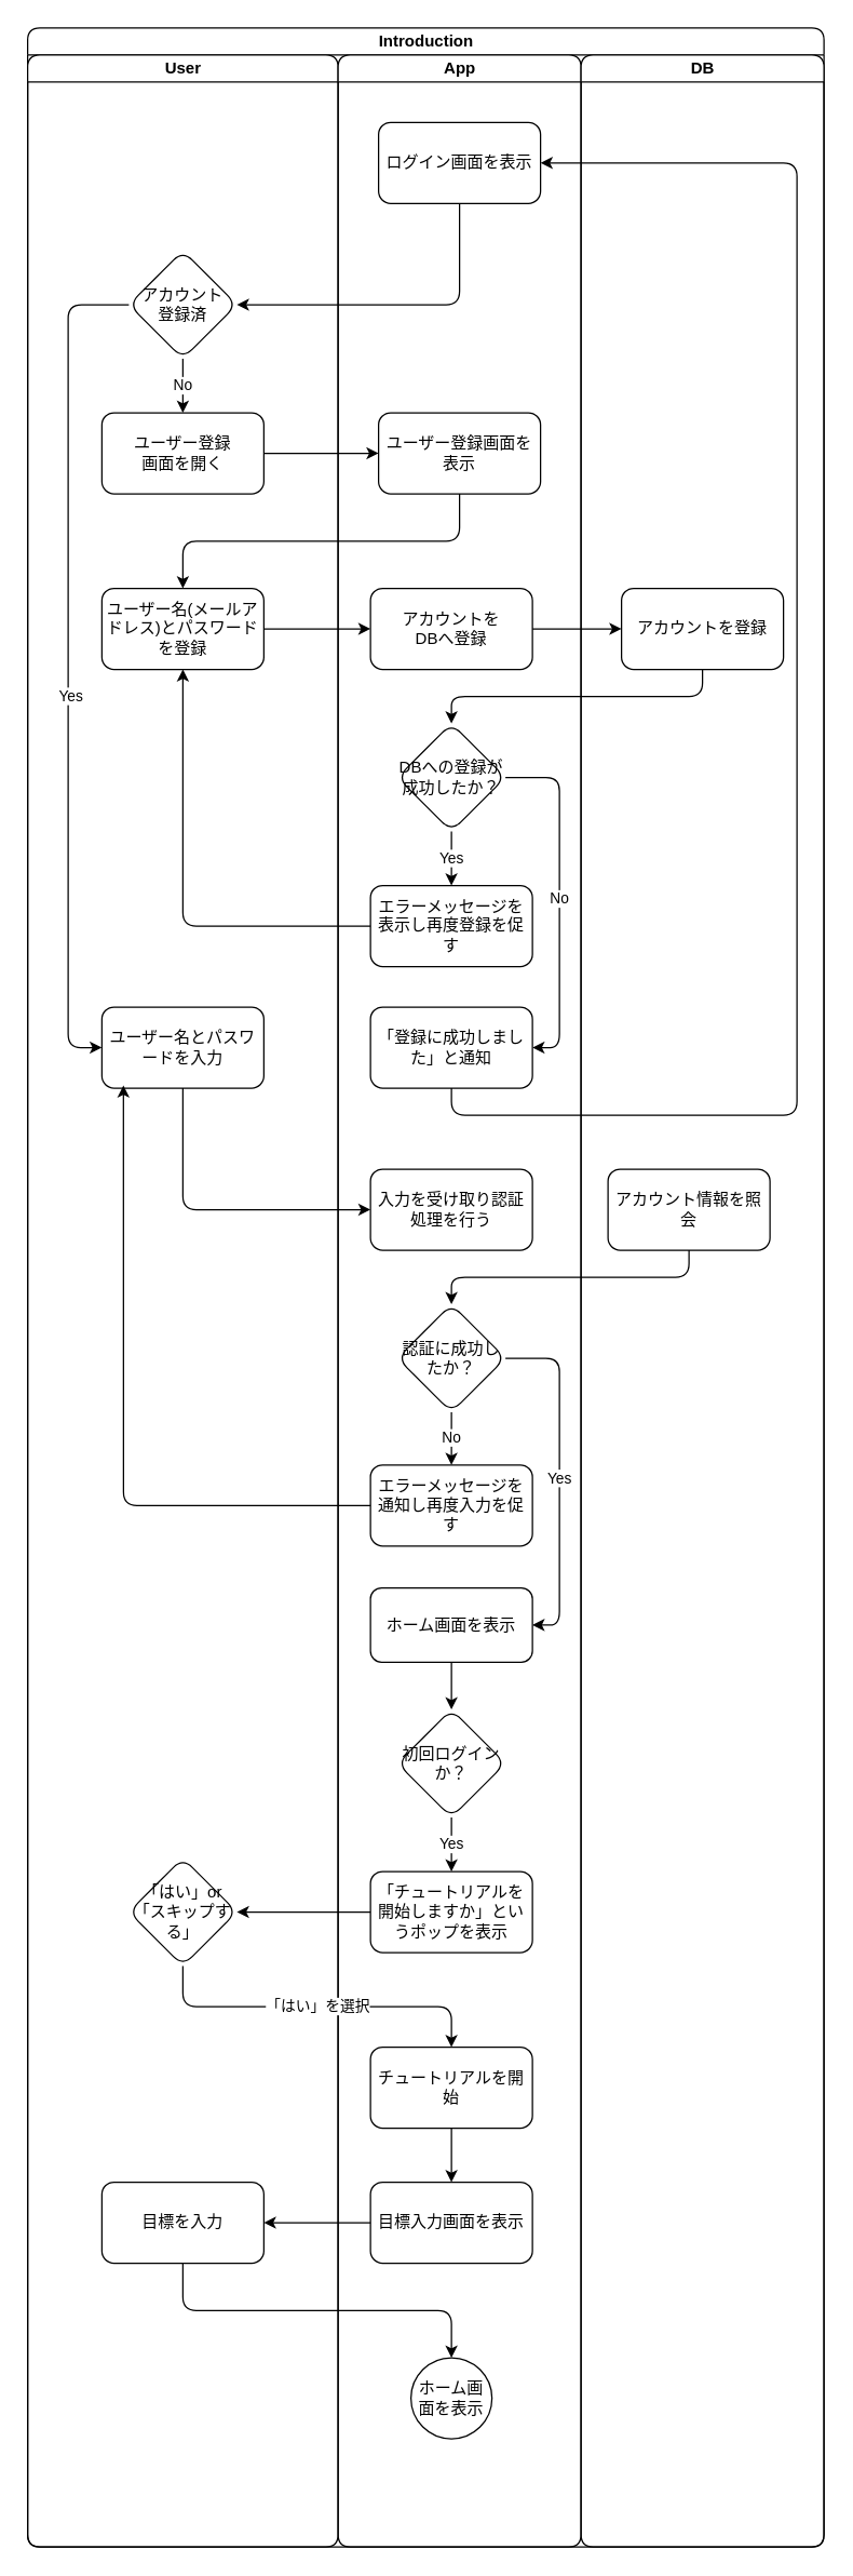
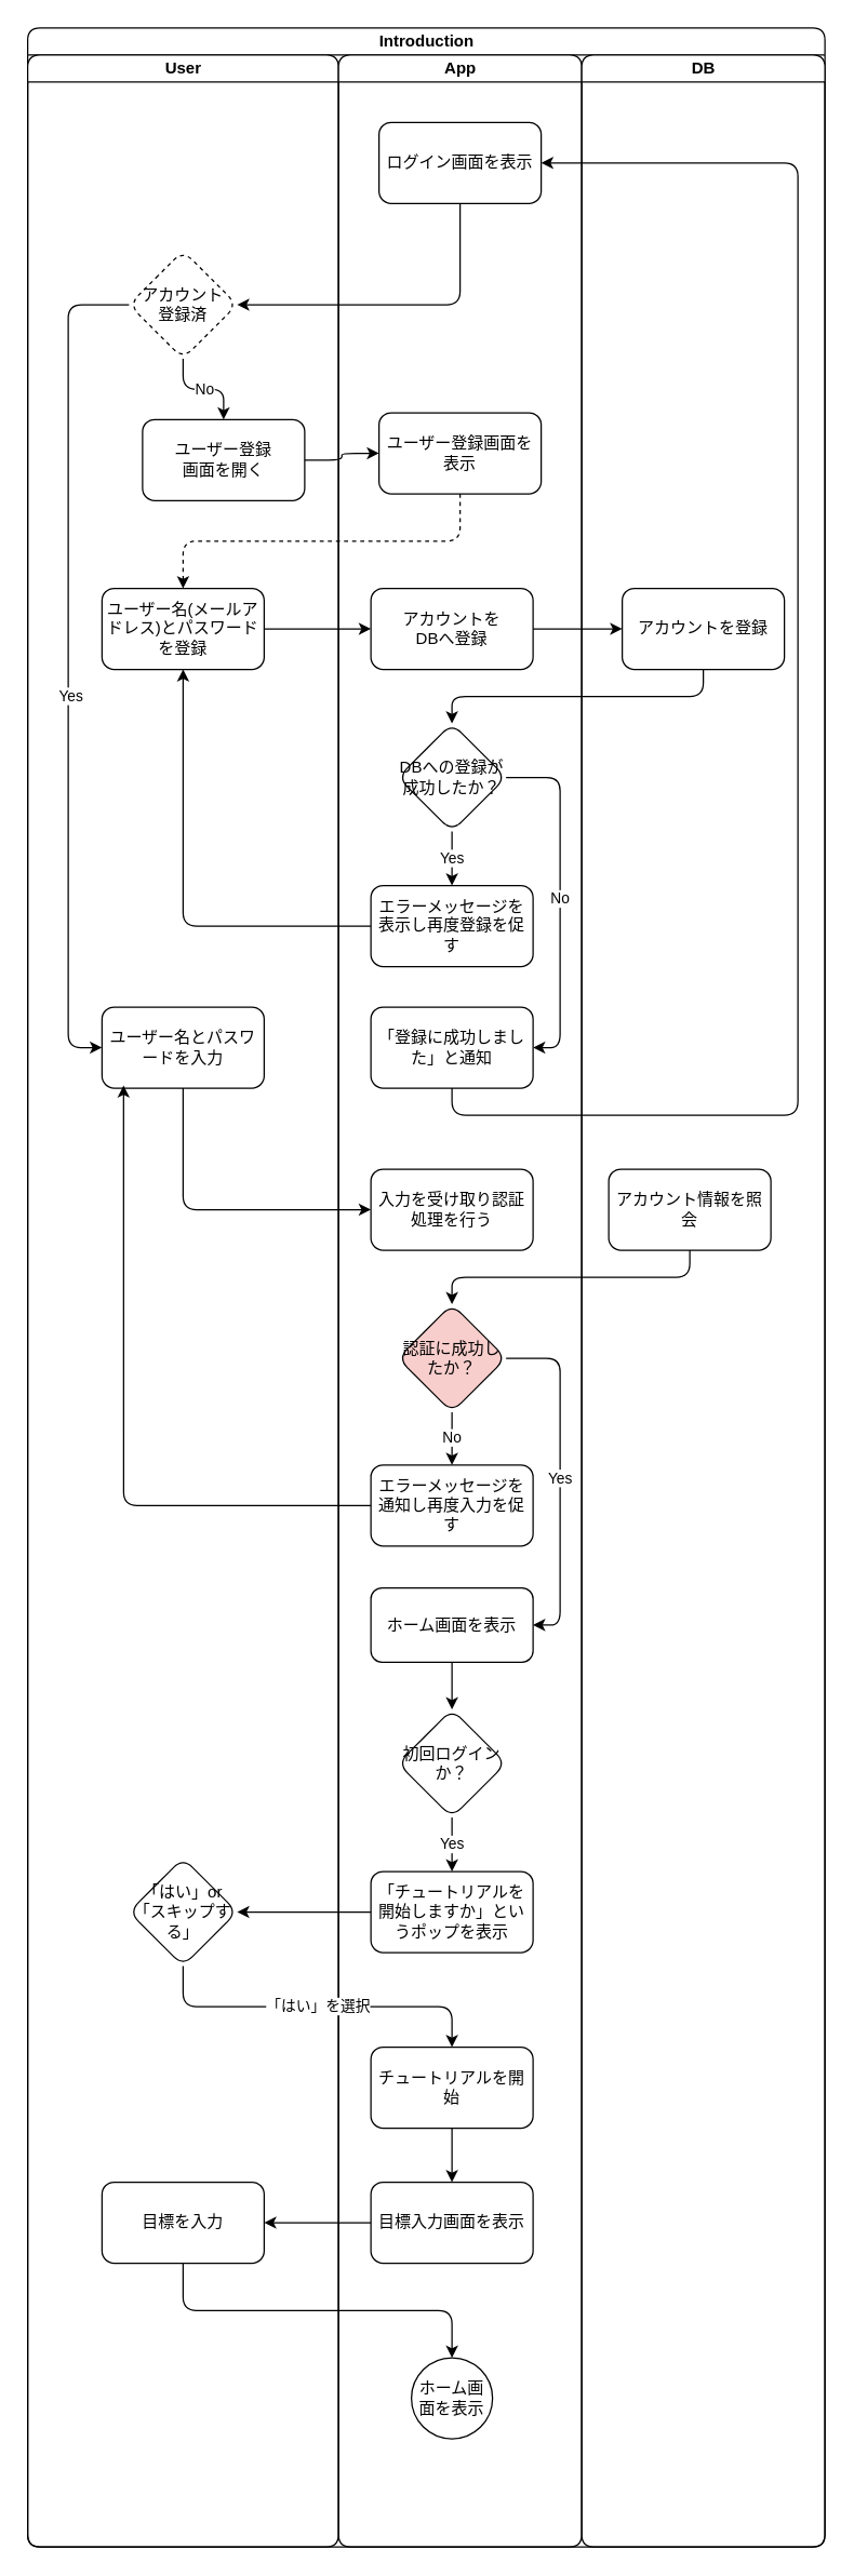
  <mxCell id="0" />
  <mxCell id="1" parent="0" />
  <mxCell id="2" value="Introduction" style="swimlane;childLayout=stackLayout;resizeParent=1;resizeParentMax=0;startSize=20;html=1;labelBackgroundColor=none;rounded=1;" vertex="1" parent="1"><mxGeometry x="20" y="20" width="590" height="1865" as="geometry" /></mxCell>
  <mxCell id="3" value="User" style="swimlane;startSize=20;html=1;labelBackgroundColor=none;rounded=1;" vertex="1" parent="2"><mxGeometry y="20" width="230" height="1845" as="geometry" /></mxCell>
  <mxCell id="4" value="No" style="edgeStyle=orthogonalEdgeStyle;rounded=1;orthogonalLoop=1;jettySize=auto;html=1;exitX=0.5;exitY=1;exitDx=0;exitDy=0;entryX=0.5;entryY=0;entryDx=0;entryDy=0;" edge="1" parent="3" source="7" target="9"><mxGeometry relative="1" as="geometry" /></mxCell>
  <mxCell id="5" style="edgeStyle=orthogonalEdgeStyle;rounded=1;orthogonalLoop=1;jettySize=auto;html=1;exitX=0;exitY=0.5;exitDx=0;exitDy=0;entryX=0;entryY=0.5;entryDx=0;entryDy=0;" edge="1" parent="3" source="7" target="10"><mxGeometry relative="1" as="geometry"><Array as="points"><mxPoint x="30" y="185" /><mxPoint x="30" y="735" /></Array></mxGeometry></mxCell>
  <mxCell id="6" value="Yes" style="edgeLabel;html=1;align=center;verticalAlign=middle;resizable=0;points=[];rounded=1;" vertex="1" connectable="0" parent="5"><mxGeometry x="0.078" y="1" relative="1" as="geometry"><mxPoint as="offset" /></mxGeometry></mxCell>
- <mxCell id="7" value="アカウント&lt;div&gt;登録済&lt;/div&gt;" style="rhombus;whiteSpace=wrap;html=1;labelBackgroundColor=none;rounded=1;" vertex="1" parent="3"><mxGeometry x="75" y="145" width="80" height="80" as="geometry" /></mxCell>
+ <mxCell id="7" value="アカウント&lt;div&gt;登録済&lt;/div&gt;" style="rhombus;whiteSpace=wrap;html=1;labelBackgroundColor=none;rounded=1;dashed=1;" vertex="1" parent="3"><mxGeometry x="75" y="145" width="80" height="80" as="geometry" /></mxCell>
  <mxCell id="8" value="ユーザー名(メールアドレス)とパスワードを登録" style="whiteSpace=wrap;html=1;labelBackgroundColor=none;rounded=1;" vertex="1" parent="3"><mxGeometry x="55.0" y="395" width="120" height="60" as="geometry" /></mxCell>
- <mxCell id="9" value="ユーザー登録&lt;div&gt;画面を開く&lt;/div&gt;" style="whiteSpace=wrap;html=1;rounded=1;" vertex="1" parent="3"><mxGeometry x="55" y="265" width="120" height="60" as="geometry" /></mxCell>
+ <mxCell id="9" value="ユーザー登録&lt;div&gt;画面を開く&lt;/div&gt;" style="whiteSpace=wrap;html=1;rounded=1;" vertex="1" parent="3"><mxGeometry x="85" y="270" width="120" height="60" as="geometry" /></mxCell>
  <mxCell id="10" value="ユーザー名とパスワードを入力" style="whiteSpace=wrap;html=1;rounded=1;" vertex="1" parent="3"><mxGeometry x="55" y="705" width="120" height="60" as="geometry" /></mxCell>
  <mxCell id="11" value="「はい」or「スキップする」" style="rhombus;whiteSpace=wrap;html=1;rounded=1;" vertex="1" parent="3"><mxGeometry x="75" y="1335" width="80" height="80" as="geometry" /></mxCell>
  <mxCell id="12" value="目標を入力" style="whiteSpace=wrap;html=1;rounded=1;" vertex="1" parent="3"><mxGeometry x="55" y="1575" width="120" height="60" as="geometry" /></mxCell>
  <mxCell id="13" value="App" style="swimlane;startSize=20;html=1;labelBackgroundColor=none;rounded=1;" vertex="1" parent="2"><mxGeometry x="230" y="20" width="180" height="1845" as="geometry" /></mxCell>
  <mxCell id="14" value="ログイン画面を表示" style="rounded=1;whiteSpace=wrap;html=1;labelBackgroundColor=none;" vertex="1" parent="13"><mxGeometry x="30" y="50" width="120" height="60" as="geometry" /></mxCell>
  <mxCell id="15" value="ユーザー登録画面を表示" style="rounded=1;whiteSpace=wrap;html=1;labelBackgroundColor=none;" vertex="1" parent="13"><mxGeometry x="30.0" y="265" width="120" height="60" as="geometry" /></mxCell>
  <mxCell id="16" value="アカウントを&lt;div&gt;DBへ登録&lt;/div&gt;" style="whiteSpace=wrap;html=1;rounded=1;" vertex="1" parent="13"><mxGeometry x="24.0" y="395" width="120" height="60" as="geometry" /></mxCell>
  <mxCell id="17" value="Yes" style="edgeStyle=orthogonalEdgeStyle;rounded=1;orthogonalLoop=1;jettySize=auto;html=1;exitX=0.5;exitY=1;exitDx=0;exitDy=0;entryX=0.5;entryY=0;entryDx=0;entryDy=0;" edge="1" parent="13" source="19" target="20"><mxGeometry relative="1" as="geometry" /></mxCell>
  <mxCell id="18" value="No" style="edgeStyle=orthogonalEdgeStyle;rounded=1;orthogonalLoop=1;jettySize=auto;html=1;exitX=1;exitY=0.5;exitDx=0;exitDy=0;entryX=1;entryY=0.5;entryDx=0;entryDy=0;" edge="1" parent="13" source="19" target="22"><mxGeometry relative="1" as="geometry" /></mxCell>
  <mxCell id="19" value="DBへの登録が成功したか？" style="rhombus;whiteSpace=wrap;html=1;rounded=1;" vertex="1" parent="13"><mxGeometry x="44.0" y="495" width="80" height="80" as="geometry" /></mxCell>
  <mxCell id="20" value="エラーメッセージを表示し再度登録を促す" style="whiteSpace=wrap;html=1;rounded=1;" vertex="1" parent="13"><mxGeometry x="24" y="615" width="120" height="60" as="geometry" /></mxCell>
  <mxCell id="21" style="edgeStyle=orthogonalEdgeStyle;rounded=1;orthogonalLoop=1;jettySize=auto;html=1;exitX=0.5;exitY=1;exitDx=0;exitDy=0;entryX=1;entryY=0.5;entryDx=0;entryDy=0;" edge="1" parent="13" source="22" target="14"><mxGeometry relative="1" as="geometry"><Array as="points"><mxPoint x="84" y="785" /><mxPoint x="340" y="785" /><mxPoint x="340" y="80" /></Array></mxGeometry></mxCell>
  <mxCell id="22" value="「登録に成功しました」と通知" style="whiteSpace=wrap;html=1;rounded=1;" vertex="1" parent="13"><mxGeometry x="24" y="705" width="120" height="60" as="geometry" /></mxCell>
  <mxCell id="23" value="入力を受け取り認証処理を行う" style="whiteSpace=wrap;html=1;rounded=1;" vertex="1" parent="13"><mxGeometry x="24" y="825" width="120" height="60" as="geometry" /></mxCell>
  <mxCell id="24" value="No" style="edgeStyle=orthogonalEdgeStyle;rounded=1;orthogonalLoop=1;jettySize=auto;html=1;entryX=0.5;entryY=0;entryDx=0;entryDy=0;" edge="1" parent="13" source="26" target="27"><mxGeometry relative="1" as="geometry" /></mxCell>
  <mxCell id="25" value="Yes" style="edgeStyle=orthogonalEdgeStyle;rounded=1;orthogonalLoop=1;jettySize=auto;html=1;exitX=1;exitY=0.5;exitDx=0;exitDy=0;entryX=1;entryY=0.5;entryDx=0;entryDy=0;" edge="1" parent="13" source="26" target="29"><mxGeometry relative="1" as="geometry" /></mxCell>
- <mxCell id="26" value="認証に成功したか？" style="rhombus;whiteSpace=wrap;html=1;rounded=1;" vertex="1" parent="13"><mxGeometry x="44" y="925" width="80" height="80" as="geometry" /></mxCell>
+ <mxCell id="26" value="認証に成功したか？" style="rhombus;whiteSpace=wrap;html=1;rounded=1;fillColor=#f8cecc;" vertex="1" parent="13"><mxGeometry x="44" y="925" width="80" height="80" as="geometry" /></mxCell>
  <mxCell id="27" value="エラーメッセージを通知し再度入力を促す" style="whiteSpace=wrap;html=1;rounded=1;" vertex="1" parent="13"><mxGeometry x="24" y="1044" width="120" height="60" as="geometry" /></mxCell>
  <mxCell id="28" style="edgeStyle=orthogonalEdgeStyle;rounded=1;orthogonalLoop=1;jettySize=auto;html=1;exitX=0.5;exitY=1;exitDx=0;exitDy=0;" edge="1" parent="13" source="29" target="31"><mxGeometry relative="1" as="geometry" /></mxCell>
  <mxCell id="29" value="ホーム画面を表示" style="whiteSpace=wrap;html=1;rounded=1;" vertex="1" parent="13"><mxGeometry x="24" y="1135" width="120" height="55" as="geometry" /></mxCell>
  <mxCell id="30" value="Yes" style="edgeStyle=orthogonalEdgeStyle;rounded=1;orthogonalLoop=1;jettySize=auto;html=1;exitX=0.5;exitY=1;exitDx=0;exitDy=0;" edge="1" parent="13" source="31" target="32"><mxGeometry relative="1" as="geometry" /></mxCell>
  <mxCell id="31" value="初回ログインか？" style="rhombus;whiteSpace=wrap;html=1;rounded=1;" vertex="1" parent="13"><mxGeometry x="44" y="1225" width="80" height="80" as="geometry" /></mxCell>
  <mxCell id="32" value="「チュートリアルを開始しますか」というポップを表示" style="whiteSpace=wrap;html=1;rounded=1;" vertex="1" parent="13"><mxGeometry x="24" y="1345" width="120" height="60" as="geometry" /></mxCell>
  <mxCell id="33" style="edgeStyle=orthogonalEdgeStyle;rounded=1;orthogonalLoop=1;jettySize=auto;html=1;exitX=0.5;exitY=1;exitDx=0;exitDy=0;entryX=0.5;entryY=0;entryDx=0;entryDy=0;" edge="1" parent="13" source="34" target="35"><mxGeometry relative="1" as="geometry" /></mxCell>
  <mxCell id="34" value="チュートリアルを開始" style="whiteSpace=wrap;html=1;rounded=1;" vertex="1" parent="13"><mxGeometry x="24" y="1475" width="120" height="60" as="geometry" /></mxCell>
  <mxCell id="35" value="目標入力画面を表示" style="whiteSpace=wrap;html=1;rounded=1;" vertex="1" parent="13"><mxGeometry x="24" y="1575" width="120" height="60" as="geometry" /></mxCell>
  <mxCell id="36" value="ホーム画面を表示" style="ellipse;whiteSpace=wrap;html=1;rounded=1;" vertex="1" parent="13"><mxGeometry x="54" y="1705" width="60" height="60" as="geometry" /></mxCell>
  <mxCell id="37" value="DB" style="swimlane;startSize=20;html=1;labelBackgroundColor=none;rounded=1;" vertex="1" parent="2"><mxGeometry x="410" y="20" width="180" height="1845" as="geometry" /></mxCell>
  <mxCell id="38" value="アカウント&lt;span style=&quot;background-color: transparent; color: light-dark(rgb(0, 0, 0), rgb(255, 255, 255));&quot;&gt;を登録&lt;/span&gt;" style="whiteSpace=wrap;html=1;rounded=1;" vertex="1" parent="37"><mxGeometry x="30.0" y="395" width="120" height="60" as="geometry" /></mxCell>
  <mxCell id="39" value="アカウント情報を照会" style="whiteSpace=wrap;html=1;rounded=1;" vertex="1" parent="37"><mxGeometry x="20" y="825" width="120" height="60" as="geometry" /></mxCell>
  <mxCell id="40" style="edgeStyle=orthogonalEdgeStyle;rounded=1;orthogonalLoop=1;jettySize=auto;html=1;exitX=1;exitY=0.5;exitDx=0;exitDy=0;" edge="1" parent="2" source="8" target="16"><mxGeometry relative="1" as="geometry" /></mxCell>
  <mxCell id="41" style="edgeStyle=orthogonalEdgeStyle;rounded=1;orthogonalLoop=1;jettySize=auto;html=1;exitX=1;exitY=0.5;exitDx=0;exitDy=0;entryX=0;entryY=0.5;entryDx=0;entryDy=0;" edge="1" parent="2" source="16" target="38"><mxGeometry relative="1" as="geometry" /></mxCell>
  <mxCell id="42" style="edgeStyle=orthogonalEdgeStyle;rounded=1;orthogonalLoop=1;jettySize=auto;html=1;exitX=0;exitY=0.5;exitDx=0;exitDy=0;entryX=0.5;entryY=1;entryDx=0;entryDy=0;" edge="1" parent="2" source="20" target="8"><mxGeometry relative="1" as="geometry" /></mxCell>
  <mxCell id="43" style="edgeStyle=orthogonalEdgeStyle;rounded=1;orthogonalLoop=1;jettySize=auto;html=1;exitX=1;exitY=0.5;exitDx=0;exitDy=0;" edge="1" parent="2" source="9" target="15"><mxGeometry relative="1" as="geometry" /></mxCell>
- <mxCell id="44" style="edgeStyle=orthogonalEdgeStyle;rounded=1;orthogonalLoop=1;jettySize=auto;html=1;exitX=0.5;exitY=1;exitDx=0;exitDy=0;" edge="1" parent="2" source="15" target="8"><mxGeometry relative="1" as="geometry" /></mxCell>
+ <mxCell id="44" style="edgeStyle=orthogonalEdgeStyle;rounded=1;orthogonalLoop=1;jettySize=auto;html=1;exitX=0.5;exitY=1;exitDx=0;exitDy=0;dashed=1;" edge="1" parent="2" source="15" target="8"><mxGeometry relative="1" as="geometry" /></mxCell>
  <mxCell id="45" style="edgeStyle=orthogonalEdgeStyle;rounded=1;orthogonalLoop=1;jettySize=auto;html=1;exitX=0.5;exitY=1;exitDx=0;exitDy=0;" edge="1" parent="2" source="38" target="19"><mxGeometry relative="1" as="geometry" /></mxCell>
  <mxCell id="46" style="edgeStyle=orthogonalEdgeStyle;rounded=1;orthogonalLoop=1;jettySize=auto;html=1;exitX=0.5;exitY=1;exitDx=0;exitDy=0;entryX=1;entryY=0.5;entryDx=0;entryDy=0;" edge="1" parent="2" source="14" target="7"><mxGeometry relative="1" as="geometry" /></mxCell>
  <mxCell id="47" style="edgeStyle=orthogonalEdgeStyle;rounded=1;orthogonalLoop=1;jettySize=auto;html=1;exitX=0.5;exitY=1;exitDx=0;exitDy=0;entryX=0;entryY=0.5;entryDx=0;entryDy=0;" edge="1" parent="2" source="10" target="23"><mxGeometry relative="1" as="geometry" /></mxCell>
  <mxCell id="48" style="edgeStyle=orthogonalEdgeStyle;rounded=1;orthogonalLoop=1;jettySize=auto;html=1;exitX=0;exitY=0.5;exitDx=0;exitDy=0;entryX=0.133;entryY=0.967;entryDx=0;entryDy=0;entryPerimeter=0;" edge="1" parent="2" source="27" target="10"><mxGeometry relative="1" as="geometry" /></mxCell>
  <mxCell id="49" style="edgeStyle=orthogonalEdgeStyle;rounded=1;orthogonalLoop=1;jettySize=auto;html=1;exitX=0.5;exitY=1;exitDx=0;exitDy=0;" edge="1" parent="2" source="39" target="26"><mxGeometry relative="1" as="geometry" /></mxCell>
  <mxCell id="50" style="edgeStyle=orthogonalEdgeStyle;rounded=1;orthogonalLoop=1;jettySize=auto;html=1;exitX=0;exitY=0.5;exitDx=0;exitDy=0;entryX=1;entryY=0.5;entryDx=0;entryDy=0;" edge="1" parent="2" source="32" target="11"><mxGeometry relative="1" as="geometry"><mxPoint x="175" y="1395" as="targetPoint" /></mxGeometry></mxCell>
  <mxCell id="51" value="「はい」を選択" style="edgeStyle=orthogonalEdgeStyle;rounded=1;orthogonalLoop=1;jettySize=auto;html=1;exitX=0.5;exitY=1;exitDx=0;exitDy=0;entryX=0.5;entryY=0;entryDx=0;entryDy=0;" edge="1" parent="2" source="11" target="34"><mxGeometry relative="1" as="geometry" /></mxCell>
  <mxCell id="52" style="edgeStyle=orthogonalEdgeStyle;rounded=1;orthogonalLoop=1;jettySize=auto;html=1;exitX=0;exitY=0.5;exitDx=0;exitDy=0;entryX=1;entryY=0.5;entryDx=0;entryDy=0;" edge="1" parent="2" source="35" target="12"><mxGeometry relative="1" as="geometry" /></mxCell>
  <mxCell id="53" style="edgeStyle=orthogonalEdgeStyle;rounded=1;orthogonalLoop=1;jettySize=auto;html=1;exitX=0.5;exitY=1;exitDx=0;exitDy=0;entryX=0.5;entryY=0;entryDx=0;entryDy=0;" edge="1" parent="2" source="12" target="36"><mxGeometry relative="1" as="geometry"><mxPoint x="254" y="1715" as="targetPoint" /></mxGeometry></mxCell>
